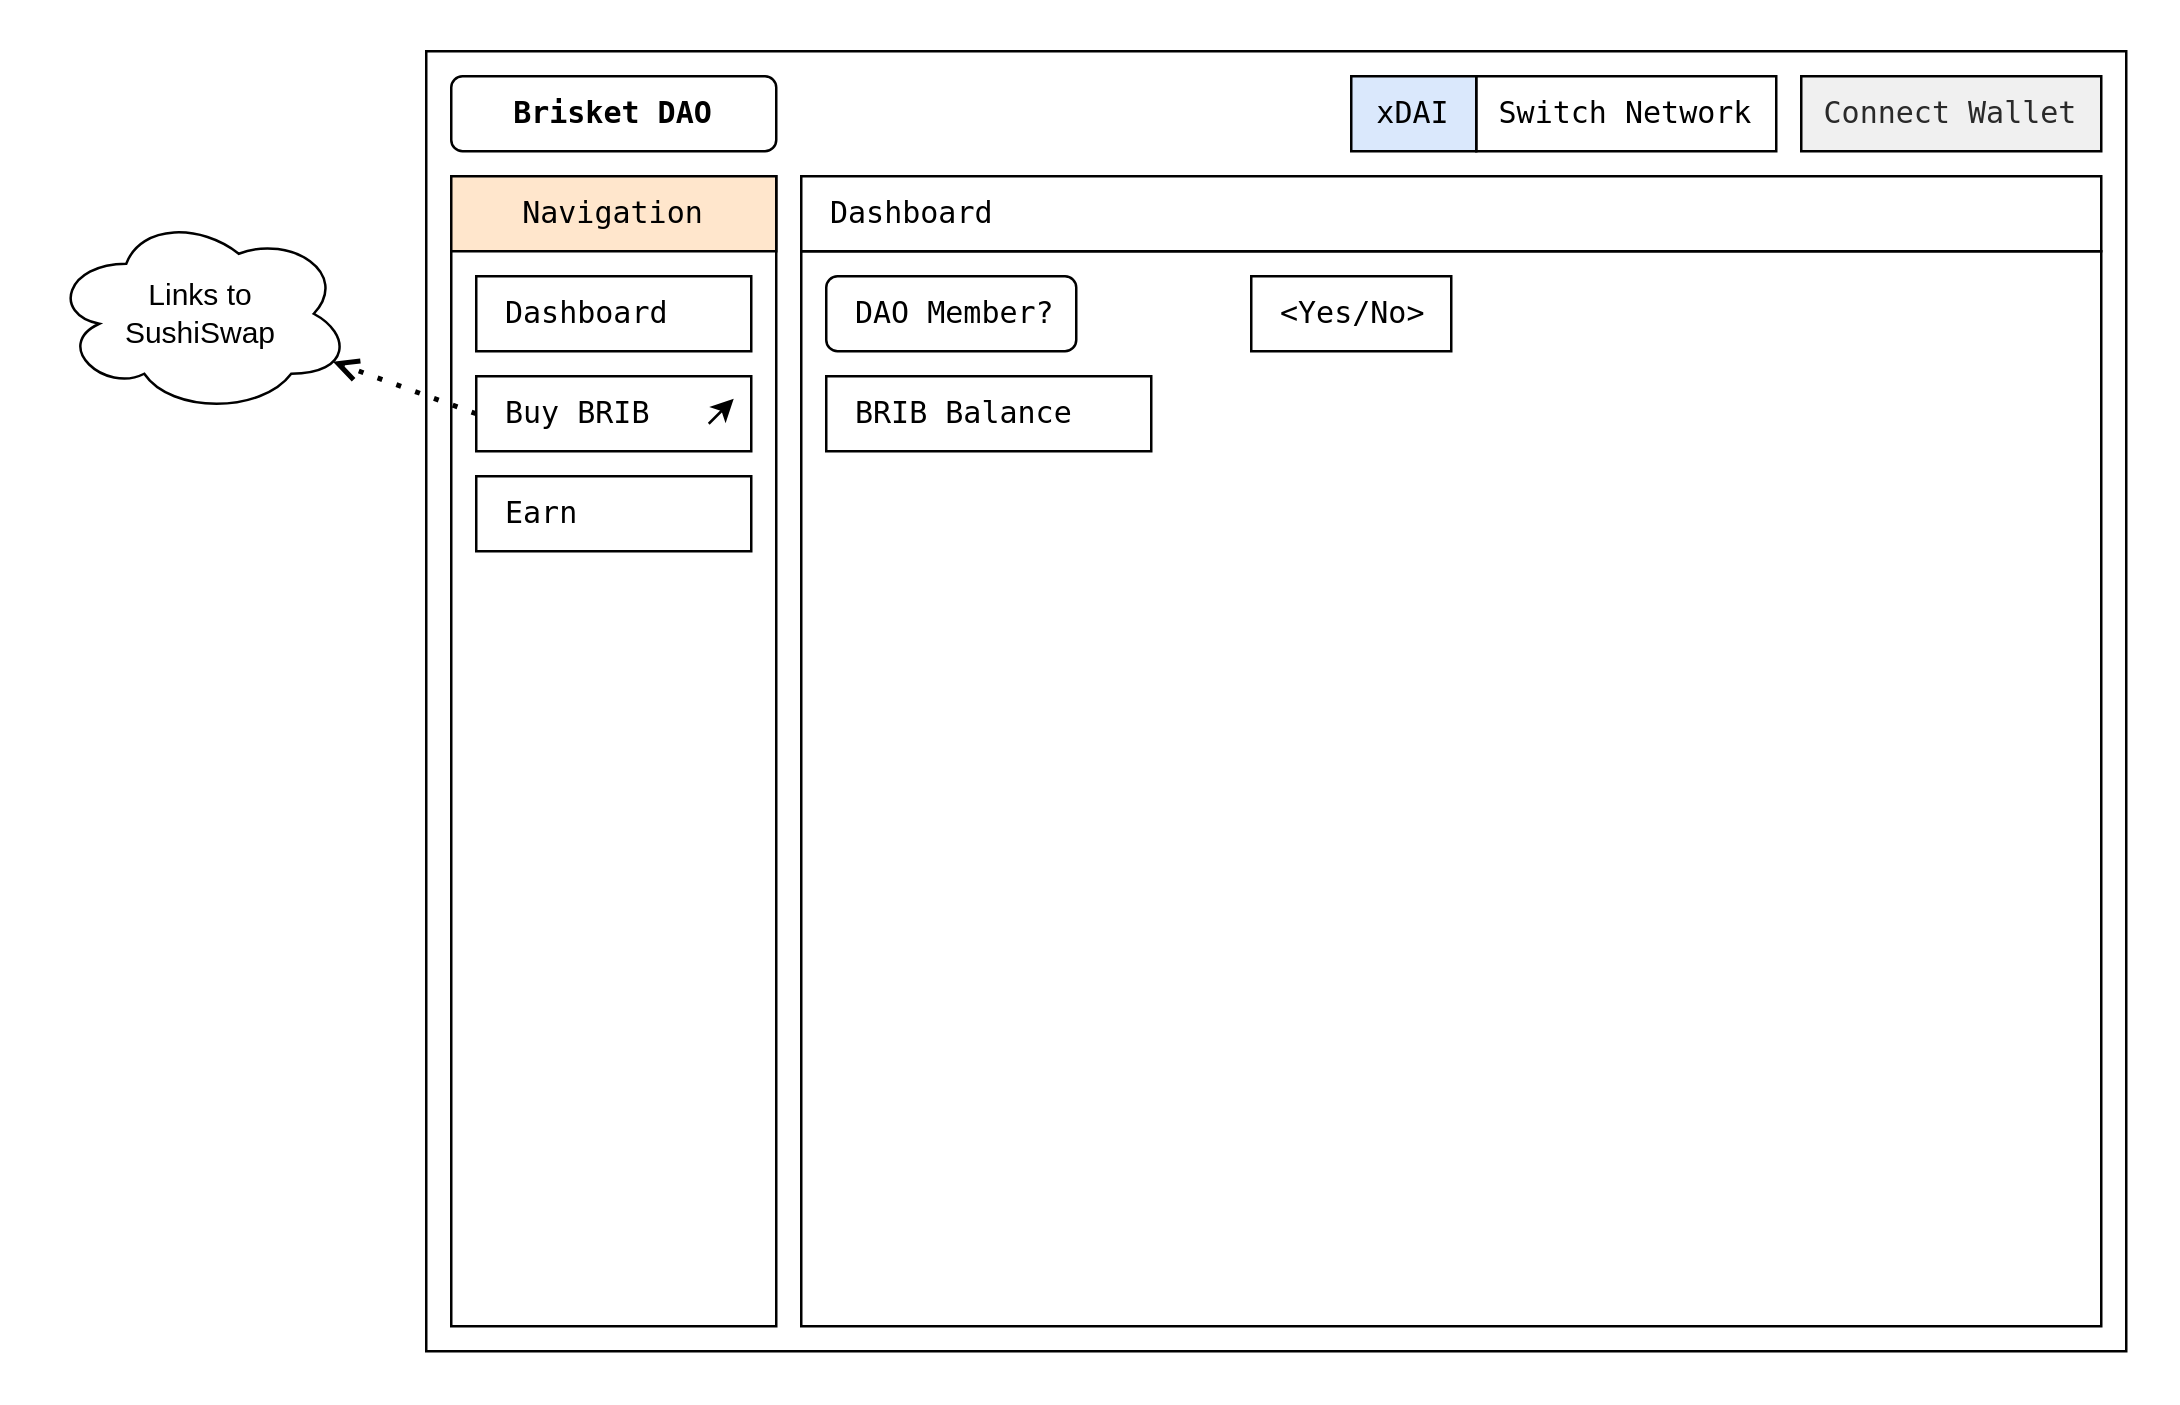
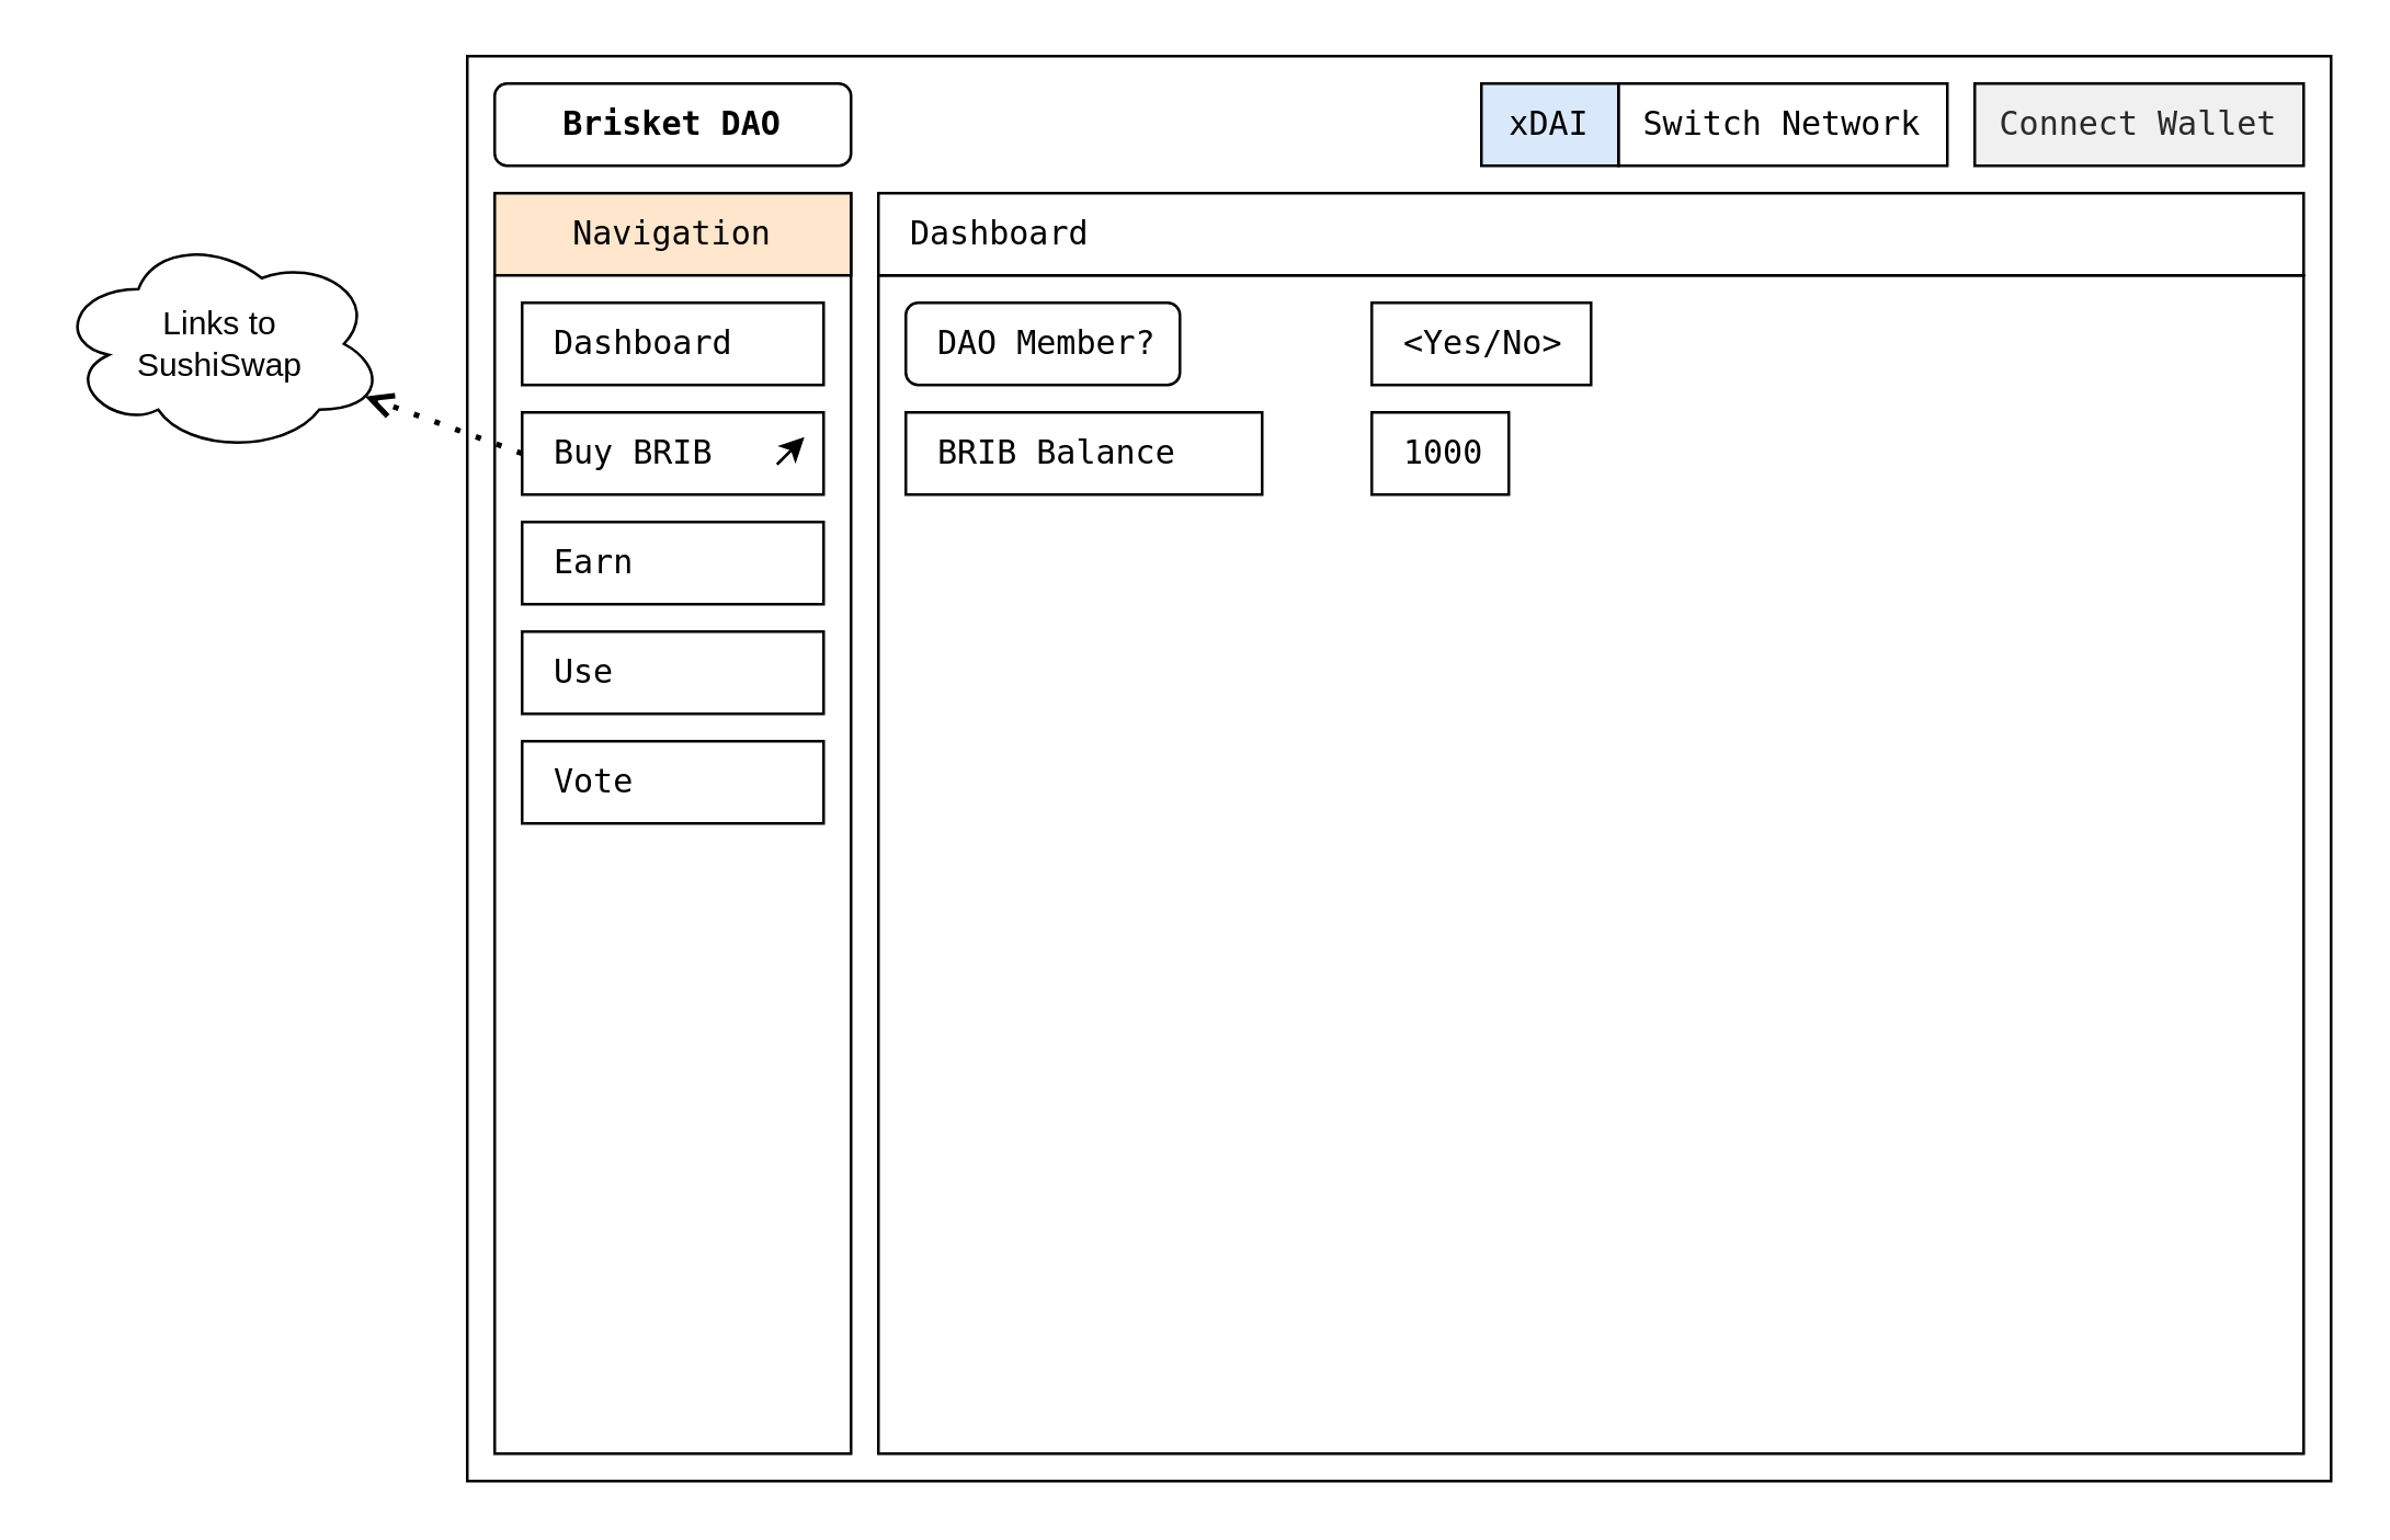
  <mxCell id="0" />
  <mxCell id="1" parent="0" />
  <mxCell id="2" value="" style="rounded=0;whiteSpace=wrap;html=1;" parent="1" vertex="1"><mxGeometry x="170" y="20" width="680" height="520" as="geometry" /></mxCell>
  <mxCell id="3" value="Brisket DAO" style="whiteSpace=wrap;html=1;fontFamily=monospace;fontStyle=1;rounded=1;" parent="1" vertex="1"><mxGeometry x="180" y="30" width="130" height="30" as="geometry" /></mxCell>
  <mxCell id="4" value="" style="rounded=0;whiteSpace=wrap;html=1;" parent="1" vertex="1"><mxGeometry x="180" y="70" width="130" height="460" as="geometry" /></mxCell>
  <mxCell id="5" value="Navigation" style="rounded=0;whiteSpace=wrap;html=1;fontFamily=monospace;fillColor=#ffe6cc;" parent="1" vertex="1"><mxGeometry x="180" y="70" width="130" height="30" as="geometry" /></mxCell>
  <mxCell id="6" value="Dashboard" style="rounded=0;whiteSpace=wrap;html=1;align=left;spacingLeft=10;fontFamily=monospace;" parent="1" vertex="1"><mxGeometry x="190" y="110" width="110" height="30" as="geometry" /></mxCell>
  <mxCell id="7" value="" style="rounded=0;whiteSpace=wrap;html=1;align=left;" parent="1" vertex="1"><mxGeometry x="320" y="100" width="520" height="430" as="geometry" /></mxCell>
  <mxCell id="8" value="DAO Member?" style="whiteSpace=wrap;html=1;align=left;spacingLeft=10;fontFamily=monospace;rounded=1;" parent="1" vertex="1"><mxGeometry x="330" y="110" width="100" height="30" as="geometry" /></mxCell>
  <mxCell id="9" value="BRIB Balance" style="rounded=0;whiteSpace=wrap;html=1;align=left;spacingLeft=10;fontFamily=monospace;" parent="1" vertex="1"><mxGeometry x="330" y="150" width="130" height="30" as="geometry" /></mxCell>
+ <mxCell id="10" value="1000" style="rounded=0;whiteSpace=wrap;html=1;align=left;spacingLeft=10;fontFamily=monospace;" parent="1" vertex="1"><mxGeometry x="500" y="150" width="50" height="30" as="geometry" /></mxCell>
  <mxCell id="11" value="&amp;lt;Yes/No&amp;gt;" style="rounded=0;whiteSpace=wrap;html=1;align=left;spacingLeft=10;fontFamily=monospace;" parent="1" vertex="1"><mxGeometry x="500" y="110" width="80" height="30" as="geometry" /></mxCell>
  <mxCell id="12" value="Dashboard" style="rounded=0;whiteSpace=wrap;html=1;align=left;spacingLeft=10;fontFamily=monospace;" parent="1" vertex="1"><mxGeometry x="320" y="70" width="520" height="30" as="geometry" /></mxCell>
  <mxCell id="13" value="Connect Wallet" style="rounded=0;whiteSpace=wrap;html=1;fontFamily=monospace;labelBackgroundColor=none;labelBorderColor=none;fillColor=#F0F0F0;fontColor=#2A2A2A;" parent="1" vertex="1"><mxGeometry x="720" y="30" width="120" height="30" as="geometry" /></mxCell>
  <mxCell id="14" value="Switch Network" style="rounded=0;whiteSpace=wrap;html=1;fontFamily=monospace;" parent="1" vertex="1"><mxGeometry x="590" y="30" width="120" height="30" as="geometry" /></mxCell>
  <mxCell id="15" value="xDAI" style="rounded=0;whiteSpace=wrap;html=1;fontFamily=monospace;fillColor=#dae8fc;" parent="1" vertex="1"><mxGeometry x="540" y="30" width="50" height="30" as="geometry" /></mxCell>
  <mxCell id="16" value="Buy BRIB" style="rounded=0;whiteSpace=wrap;html=1;align=left;spacingLeft=10;fontFamily=monospace;" parent="1" vertex="1"><mxGeometry x="190" y="150" width="110" height="30" as="geometry" /></mxCell>
  <mxCell id="17" value="" style="endArrow=classic;html=1;" parent="1" edge="1"><mxGeometry width="50" height="50" relative="1" as="geometry"><mxPoint x="283" y="169" as="sourcePoint" /><mxPoint x="293" y="159" as="targetPoint" /><Array as="points"><mxPoint x="293" y="159" /></Array></mxGeometry></mxCell>
  <mxCell id="18" value="" style="endArrow=open;dashed=1;html=1;dashPattern=1 3;strokeWidth=2;exitX=0;exitY=0.5;exitDx=0;exitDy=0;" parent="1" source="16" target="19" edge="1"><mxGeometry width="50" height="50" relative="1" as="geometry"><mxPoint x="440" y="340" as="sourcePoint" /><mxPoint x="140" y="160" as="targetPoint" /></mxGeometry></mxCell>
  <mxCell id="19" value="Links to&lt;br&gt;SushiSwap" style="ellipse;shape=cloud;whiteSpace=wrap;html=1;align=center;" parent="1" vertex="1"><mxGeometry x="20" y="85" width="120" height="80" as="geometry" /></mxCell>
  <mxCell id="20" value="Earn" style="rounded=0;whiteSpace=wrap;html=1;align=left;spacingLeft=10;fontFamily=monospace;" parent="1" vertex="1"><mxGeometry x="190" y="190" width="110" height="30" as="geometry" /></mxCell>
+ <mxCell id="21" value="Use" style="rounded=0;whiteSpace=wrap;html=1;align=left;spacingLeft=10;fontFamily=monospace;" parent="1" vertex="1"><mxGeometry x="190" y="230" width="110" height="30" as="geometry" /></mxCell>
+ <mxCell id="22" value="Vote" style="rounded=0;whiteSpace=wrap;html=1;align=left;spacingLeft=10;fontFamily=monospace;" parent="1" vertex="1"><mxGeometry x="190" y="270" width="110" height="30" as="geometry" /></mxCell>
